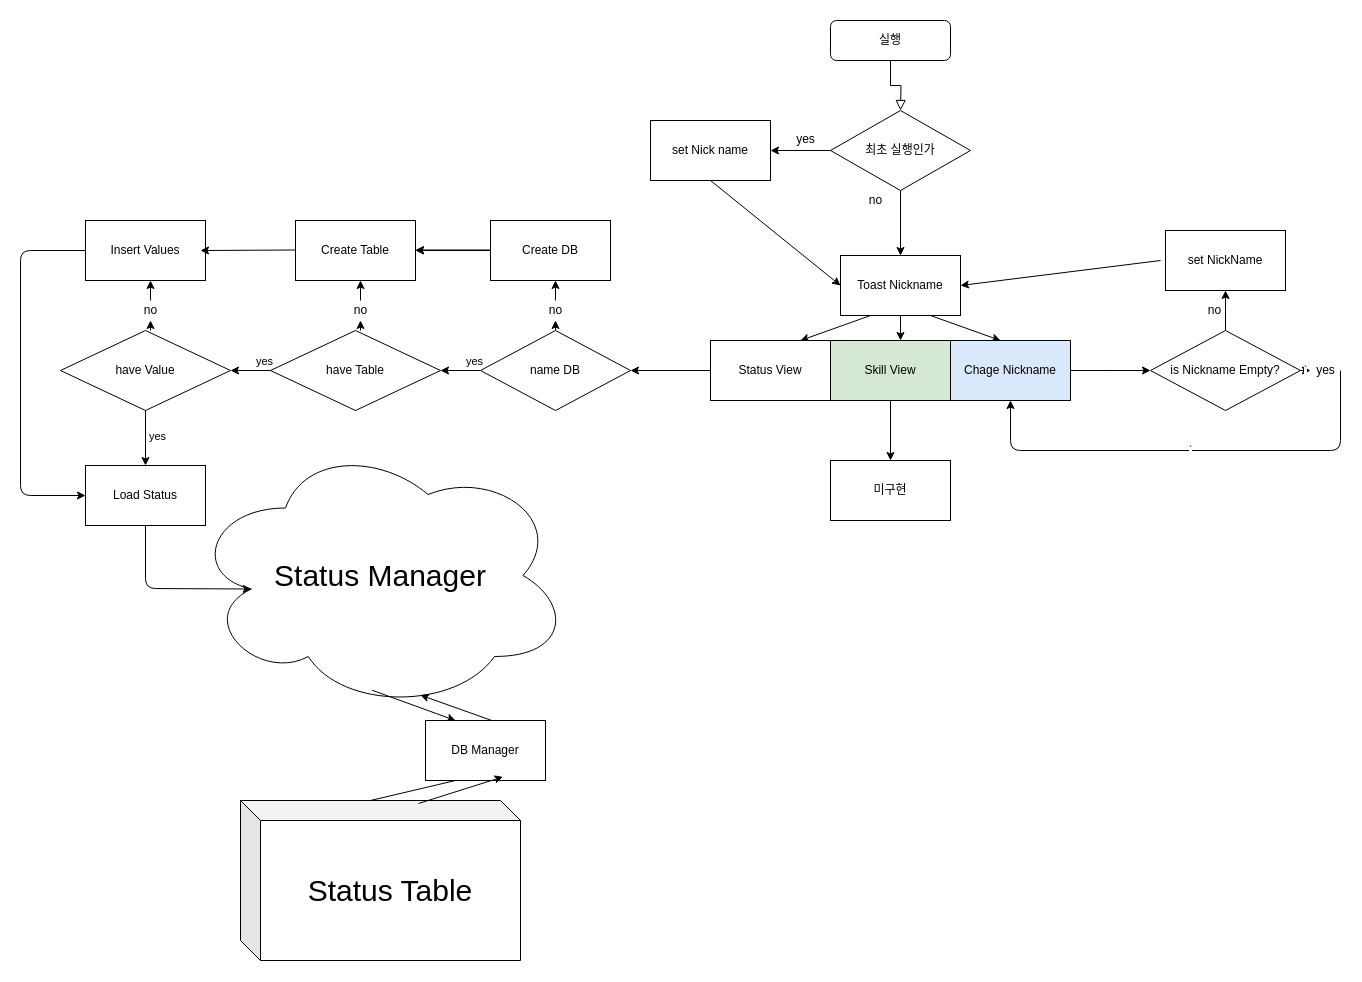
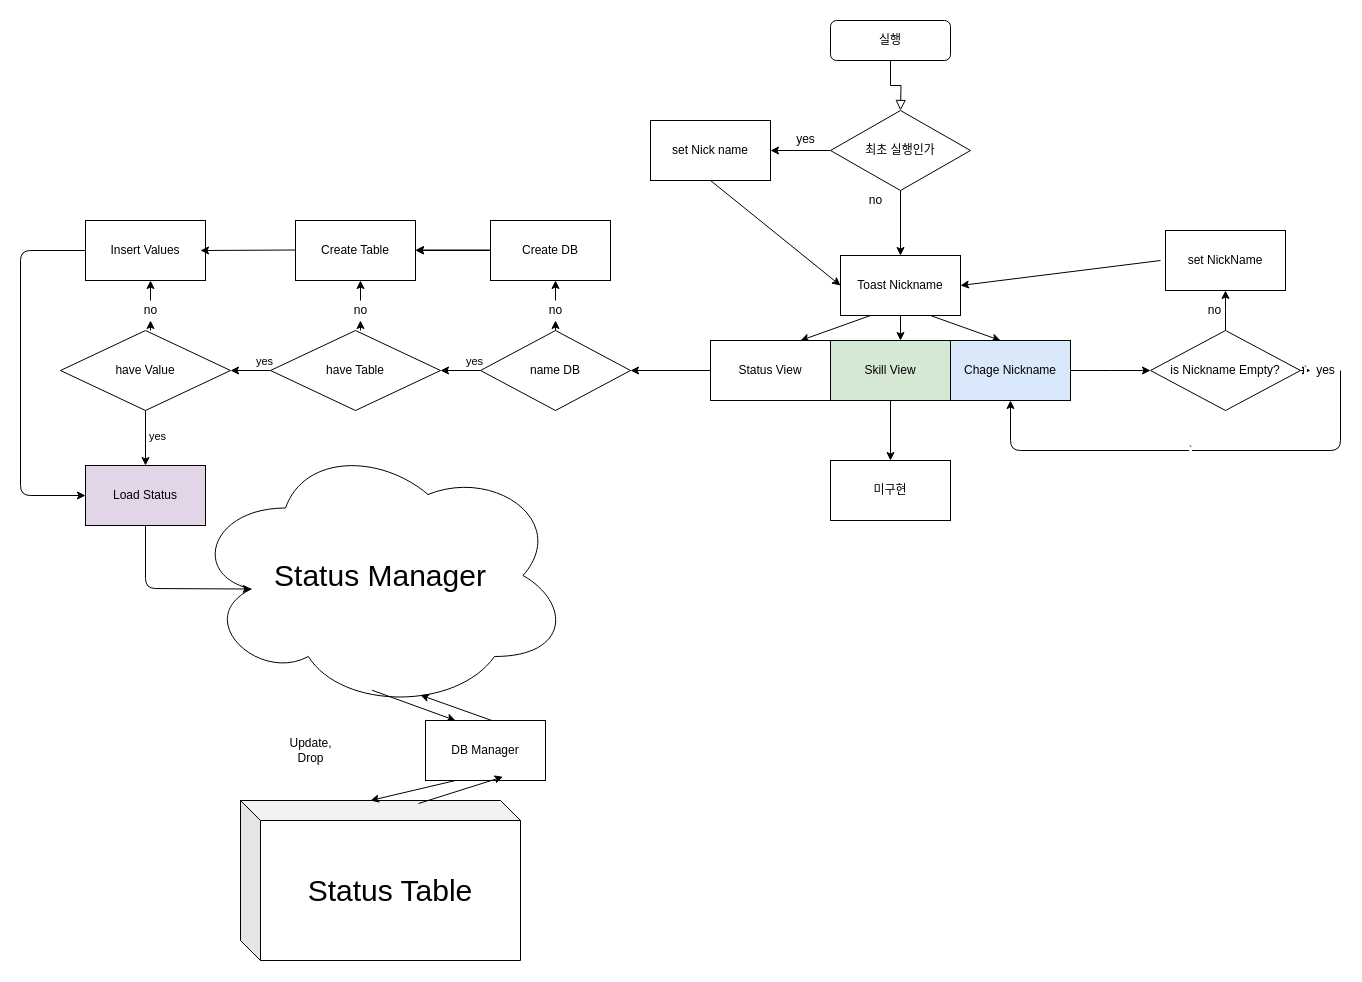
  <mxCell id="0" />
  <mxCell id="1" parent="0" />
  <mxCell id="2" value="" style="rounded=0;html=1;jettySize=auto;orthogonalLoop=1;fontSize=11;endArrow=block;endFill=0;endSize=8;strokeWidth=1;shadow=0;labelBackgroundColor=none;edgeStyle=orthogonalEdgeStyle;" parent="1" source="3" edge="1"><mxGeometry relative="1" as="geometry"><mxPoint x="900" y="110" as="targetPoint" /></mxGeometry></mxCell>
  <mxCell id="3" value="실행" style="rounded=1;whiteSpace=wrap;html=1;fontSize=12;glass=0;strokeWidth=1;shadow=0;" parent="1" vertex="1"><mxGeometry x="830" y="20" width="120" height="40" as="geometry" /></mxCell>
  <mxCell id="4" value="" style="edgeStyle=orthogonalEdgeStyle;rounded=0;orthogonalLoop=1;jettySize=auto;html=1;" edge="1" parent="1" source="6" target="7"><mxGeometry relative="1" as="geometry"><mxPoint x="1010" y="150" as="targetPoint" /></mxGeometry></mxCell>
  <mxCell id="5" style="edgeStyle=orthogonalEdgeStyle;rounded=0;orthogonalLoop=1;jettySize=auto;html=1;exitX=0;exitY=0.5;exitDx=0;exitDy=0;entryX=1;entryY=0.5;entryDx=0;entryDy=0;" edge="1" parent="1" source="6" target="8"><mxGeometry relative="1" as="geometry"><mxPoint x="900" y="240" as="targetPoint" /></mxGeometry></mxCell>
  <mxCell id="6" value="최초 실행인가" style="rhombus;whiteSpace=wrap;html=1;" vertex="1" parent="1"><mxGeometry x="830" y="110" width="140" height="80" as="geometry" /></mxCell>
  <mxCell id="7" value="Toast Nickname" style="rounded=0;whiteSpace=wrap;html=1;" vertex="1" parent="1"><mxGeometry x="840" y="255" width="120" height="60" as="geometry" /></mxCell>
  <mxCell id="8" value="set Nick name" style="rounded=0;whiteSpace=wrap;html=1;" vertex="1" parent="1"><mxGeometry x="650" y="120" width="120" height="60" as="geometry" /></mxCell>
  <mxCell id="9" value="yes" style="text;html=1;align=center;verticalAlign=middle;resizable=0;points=[];autosize=1;" vertex="1" parent="1"><mxGeometry x="790" y="129" width="30" height="20" as="geometry" /></mxCell>
  <mxCell id="10" value="no" style="text;html=1;align=center;verticalAlign=middle;resizable=0;points=[];autosize=1;" vertex="1" parent="1"><mxGeometry x="860" y="190" width="30" height="20" as="geometry" /></mxCell>
  <mxCell id="11" value="" style="endArrow=classic;html=1;exitX=0.5;exitY=1;exitDx=0;exitDy=0;entryX=0;entryY=0.5;entryDx=0;entryDy=0;" edge="1" parent="1" source="8" target="7"><mxGeometry width="50" height="50" relative="1" as="geometry"><mxPoint x="800" y="450" as="sourcePoint" /><mxPoint x="850" y="400" as="targetPoint" /></mxGeometry></mxCell>
  <mxCell id="12" value="" style="endArrow=classic;html=1;exitX=0.25;exitY=1;exitDx=0;exitDy=0;" edge="1" parent="1" source="7"><mxGeometry width="50" height="50" relative="1" as="geometry"><mxPoint x="880" y="340" as="sourcePoint" /><mxPoint x="800" y="340" as="targetPoint" /></mxGeometry></mxCell>
  <mxCell id="13" value="" style="endArrow=classic;html=1;exitX=0.5;exitY=1;exitDx=0;exitDy=0;" edge="1" parent="1" source="7"><mxGeometry width="50" height="50" relative="1" as="geometry"><mxPoint x="900" y="360" as="sourcePoint" /><mxPoint x="900" y="340" as="targetPoint" /></mxGeometry></mxCell>
  <mxCell id="14" value="" style="endArrow=classic;html=1;exitX=0.75;exitY=1;exitDx=0;exitDy=0;" edge="1" parent="1" source="7"><mxGeometry width="50" height="50" relative="1" as="geometry"><mxPoint x="950" y="370" as="sourcePoint" /><mxPoint x="1000" y="340" as="targetPoint" /></mxGeometry></mxCell>
  <mxCell id="15" value="" style="edgeStyle=orthogonalEdgeStyle;rounded=0;orthogonalLoop=1;jettySize=auto;html=1;" edge="1" parent="1" source="16"><mxGeometry relative="1" as="geometry"><mxPoint x="630" y="370" as="targetPoint" /></mxGeometry></mxCell>
  <mxCell id="16" value="Status View" style="rounded=0;whiteSpace=wrap;html=1;" vertex="1" parent="1"><mxGeometry x="710" y="340" width="120" height="60" as="geometry" /></mxCell>
  <mxCell id="17" value="Skill View" style="rounded=0;whiteSpace=wrap;html=1;fillColor=#d5e8d4;" vertex="1" parent="1"><mxGeometry x="830" y="340" width="120" height="60" as="geometry" /></mxCell>
  <mxCell id="18" value="Chage Nickname" style="rounded=0;whiteSpace=wrap;html=1;fillColor=#dae8fc;" vertex="1" parent="1"><mxGeometry x="950" y="340" width="120" height="60" as="geometry" /></mxCell>
  <mxCell id="19" value="name DB" style="rhombus;whiteSpace=wrap;html=1;" vertex="1" parent="1"><mxGeometry x="480" y="330" width="150" height="80" as="geometry" /></mxCell>
  <mxCell id="20" value="" style="endArrow=classic;html=1;exitX=0.5;exitY=1;exitDx=0;exitDy=0;" edge="1" parent="1" source="17"><mxGeometry width="50" height="50" relative="1" as="geometry"><mxPoint x="880" y="500" as="sourcePoint" /><mxPoint x="890" y="460" as="targetPoint" /></mxGeometry></mxCell>
  <mxCell id="21" value="미구현" style="rounded=0;whiteSpace=wrap;html=1;" vertex="1" parent="1"><mxGeometry x="830" y="460" width="120" height="60" as="geometry" /></mxCell>
  <mxCell id="22" value="" style="edgeStyle=orthogonalEdgeStyle;rounded=0;orthogonalLoop=1;jettySize=auto;html=1;exitX=1;exitY=0.5;exitDx=0;exitDy=0;" edge="1" parent="1" source="18"><mxGeometry relative="1" as="geometry"><mxPoint x="1150" y="369.5" as="sourcePoint" /><mxPoint x="1150" y="370" as="targetPoint" /></mxGeometry></mxCell>
  <mxCell id="23" value="is Nickname Empty?" style="rhombus;whiteSpace=wrap;html=1;" vertex="1" parent="1"><mxGeometry x="1150" y="330" width="150" height="80" as="geometry" /></mxCell>
  <mxCell id="24" value="" style="endArrow=classic;html=1;exitX=0;exitY=0.5;exitDx=0;exitDy=0;entryX=1;entryY=0.5;entryDx=0;entryDy=0;" edge="1" parent="1" source="19" target="30"><mxGeometry width="50" height="50" relative="1" as="geometry"><mxPoint x="530" y="500" as="sourcePoint" /><mxPoint x="555" y="450" as="targetPoint" /></mxGeometry></mxCell>
  <mxCell id="25" value="yes" style="edgeLabel;html=1;align=center;verticalAlign=middle;resizable=0;points=[];" vertex="1" connectable="0" parent="24"><mxGeometry x="-0.15" y="-10" relative="1" as="geometry"><mxPoint x="10" as="offset" /></mxGeometry></mxCell>
  <mxCell id="26" value="" style="endArrow=classic;html=1;exitX=0.5;exitY=0;exitDx=0;exitDy=0;" edge="1" parent="1" source="27"><mxGeometry width="50" height="50" relative="1" as="geometry"><mxPoint x="530" y="330" as="sourcePoint" /><mxPoint x="555" y="280" as="targetPoint" /></mxGeometry></mxCell>
  <mxCell id="27" value="no" style="text;html=1;align=center;verticalAlign=middle;resizable=0;points=[];autosize=1;" vertex="1" parent="1"><mxGeometry x="540" y="300" width="30" height="20" as="geometry" /></mxCell>
  <mxCell id="28" value="" style="endArrow=classic;html=1;exitX=0.5;exitY=0;exitDx=0;exitDy=0;" edge="1" parent="1" source="19" target="27"><mxGeometry width="50" height="50" relative="1" as="geometry"><mxPoint x="555" y="330" as="sourcePoint" /><mxPoint x="555" y="280" as="targetPoint" /></mxGeometry></mxCell>
  <mxCell id="29" value="Create DB" style="rounded=0;whiteSpace=wrap;html=1;" vertex="1" parent="1"><mxGeometry x="490" y="220" width="120" height="60" as="geometry" /></mxCell>
  <mxCell id="30" value="have Table" style="rhombus;whiteSpace=wrap;html=1;" vertex="1" parent="1"><mxGeometry x="270" y="330" width="170" height="80" as="geometry" /></mxCell>
  <mxCell id="31" value="" style="endArrow=classic;html=1;exitX=0.5;exitY=0;exitDx=0;exitDy=0;" edge="1" parent="1" source="32"><mxGeometry width="50" height="50" relative="1" as="geometry"><mxPoint x="335" y="330" as="sourcePoint" /><mxPoint x="360" y="280" as="targetPoint" /></mxGeometry></mxCell>
  <mxCell id="32" value="no" style="text;html=1;align=center;verticalAlign=middle;resizable=0;points=[];autosize=1;" vertex="1" parent="1"><mxGeometry x="345" y="300" width="30" height="20" as="geometry" /></mxCell>
  <mxCell id="33" value="" style="endArrow=classic;html=1;exitX=0.5;exitY=0;exitDx=0;exitDy=0;" edge="1" parent="1" target="32"><mxGeometry width="50" height="50" relative="1" as="geometry"><mxPoint x="360" y="330" as="sourcePoint" /><mxPoint x="360" y="280" as="targetPoint" /></mxGeometry></mxCell>
  <mxCell id="34" value="Create Table" style="rounded=0;whiteSpace=wrap;html=1;" vertex="1" parent="1"><mxGeometry x="295" y="220" width="120" height="60" as="geometry" /></mxCell>
  <mxCell id="35" value="" style="endArrow=classic;html=1;exitX=0;exitY=0.5;exitDx=0;exitDy=0;entryX=1;entryY=0.5;entryDx=0;entryDy=0;" edge="1" parent="1" target="37"><mxGeometry width="50" height="50" relative="1" as="geometry"><mxPoint x="270" y="370" as="sourcePoint" /><mxPoint x="345" y="450" as="targetPoint" /></mxGeometry></mxCell>
  <mxCell id="36" value="yes" style="edgeLabel;html=1;align=center;verticalAlign=middle;resizable=0;points=[];" vertex="1" connectable="0" parent="35"><mxGeometry x="-0.15" y="-10" relative="1" as="geometry"><mxPoint x="10" as="offset" /></mxGeometry></mxCell>
  <mxCell id="37" value="have Value" style="rhombus;whiteSpace=wrap;html=1;" vertex="1" parent="1"><mxGeometry x="60" y="330" width="170" height="80" as="geometry" /></mxCell>
  <mxCell id="38" value="" style="endArrow=classic;html=1;exitX=0.5;exitY=0;exitDx=0;exitDy=0;" edge="1" parent="1" source="39"><mxGeometry width="50" height="50" relative="1" as="geometry"><mxPoint x="125" y="330" as="sourcePoint" /><mxPoint x="150" y="280" as="targetPoint" /></mxGeometry></mxCell>
  <mxCell id="39" value="no" style="text;html=1;align=center;verticalAlign=middle;resizable=0;points=[];autosize=1;" vertex="1" parent="1"><mxGeometry x="135" y="300" width="30" height="20" as="geometry" /></mxCell>
  <mxCell id="40" value="" style="endArrow=classic;html=1;exitX=0.5;exitY=0;exitDx=0;exitDy=0;" edge="1" parent="1" target="39"><mxGeometry width="50" height="50" relative="1" as="geometry"><mxPoint x="150" y="330" as="sourcePoint" /><mxPoint x="150" y="280" as="targetPoint" /></mxGeometry></mxCell>
  <mxCell id="41" value="Insert Values" style="rounded=0;whiteSpace=wrap;html=1;" vertex="1" parent="1"><mxGeometry x="85" y="220" width="120" height="60" as="geometry" /></mxCell>
  <mxCell id="42" value="" style="endArrow=classic;html=1;exitX=0;exitY=0.5;exitDx=0;exitDy=0;entryX=1;entryY=0.5;entryDx=0;entryDy=0;" edge="1" parent="1" source="29" target="34"><mxGeometry width="50" height="50" relative="1" as="geometry"><mxPoint x="430" y="270" as="sourcePoint" /><mxPoint x="480" y="220" as="targetPoint" /></mxGeometry></mxCell>
  <mxCell id="43" value="" style="endArrow=classic;html=1;exitX=0;exitY=0.5;exitDx=0;exitDy=0;entryX=1;entryY=0.5;entryDx=0;entryDy=0;" edge="1" parent="1"><mxGeometry width="50" height="50" relative="1" as="geometry"><mxPoint x="490" y="249.5" as="sourcePoint" /><mxPoint x="415" y="249.5" as="targetPoint" /></mxGeometry></mxCell>
  <mxCell id="44" value="" style="endArrow=classic;html=1;exitX=0;exitY=0.5;exitDx=0;exitDy=0;" edge="1" parent="1"><mxGeometry width="50" height="50" relative="1" as="geometry"><mxPoint x="295" y="249.5" as="sourcePoint" /><mxPoint x="200" y="250" as="targetPoint" /></mxGeometry></mxCell>
  <mxCell id="45" value="" style="edgeStyle=orthogonalEdgeStyle;rounded=0;orthogonalLoop=1;jettySize=auto;html=1;exitX=0.5;exitY=0;exitDx=0;exitDy=0;" edge="1" parent="1" source="23"><mxGeometry relative="1" as="geometry"><mxPoint x="1310" y="380" as="sourcePoint" /><mxPoint x="1225" y="290" as="targetPoint" /></mxGeometry></mxCell>
  <mxCell id="46" value="no" style="text;html=1;align=center;verticalAlign=middle;resizable=0;points=[];autosize=1;" vertex="1" parent="1"><mxGeometry x="1199" y="300" width="30" height="20" as="geometry" /></mxCell>
  <mxCell id="47" value="`" style="endArrow=classic;html=1;exitX=1;exitY=0.5;exitDx=0;exitDy=0;entryX=0.5;entryY=1;entryDx=0;entryDy=0;" edge="1" parent="1" source="48" target="18"><mxGeometry width="50" height="50" relative="1" as="geometry"><mxPoint x="1140" y="360" as="sourcePoint" /><mxPoint x="1360" y="370" as="targetPoint" /><Array as="points"><mxPoint x="1340" y="450" /><mxPoint x="1010" y="450" /></Array></mxGeometry></mxCell>
  <mxCell id="48" value="yes" style="text;html=1;align=center;verticalAlign=middle;resizable=0;points=[];autosize=1;" vertex="1" parent="1"><mxGeometry x="1310" y="360" width="30" height="20" as="geometry" /></mxCell>
  <mxCell id="49" value="`" style="endArrow=classic;html=1;exitX=1;exitY=0.5;exitDx=0;exitDy=0;" edge="1" parent="1" source="23" target="48"><mxGeometry width="50" height="50" relative="1" as="geometry"><mxPoint x="1300" y="370" as="sourcePoint" /><mxPoint x="1360" y="370" as="targetPoint" /></mxGeometry></mxCell>
  <mxCell id="50" value="set NickName" style="rounded=0;whiteSpace=wrap;html=1;" vertex="1" parent="1"><mxGeometry x="1165" y="230" width="120" height="60" as="geometry" /></mxCell>
  <mxCell id="51" value="" style="endArrow=classic;html=1;entryX=1;entryY=0.5;entryDx=0;entryDy=0;" edge="1" parent="1" target="7"><mxGeometry width="50" height="50" relative="1" as="geometry"><mxPoint x="1160" y="260" as="sourcePoint" /><mxPoint x="1190" y="310" as="targetPoint" /></mxGeometry></mxCell>
- <mxCell id="52" value="Load Status" style="rounded=0;whiteSpace=wrap;html=1;" vertex="1" parent="1"><mxGeometry x="85" y="465" width="120" height="60" as="geometry" /></mxCell>
+ <mxCell id="52" value="Load Status" style="rounded=0;whiteSpace=wrap;html=1;fillColor=#e1d5e7;" vertex="1" parent="1"><mxGeometry x="85" y="465" width="120" height="60" as="geometry" /></mxCell>
  <mxCell id="53" value="" style="endArrow=classic;html=1;exitX=0.5;exitY=1;exitDx=0;exitDy=0;entryX=0.5;entryY=0;entryDx=0;entryDy=0;" edge="1" parent="1" source="37" target="52"><mxGeometry width="50" height="50" relative="1" as="geometry"><mxPoint x="330" y="360" as="sourcePoint" /><mxPoint x="380" y="310" as="targetPoint" /></mxGeometry></mxCell>
  <mxCell id="54" value="yes" style="edgeLabel;html=1;align=center;verticalAlign=middle;resizable=0;points=[];" vertex="1" connectable="0" parent="53"><mxGeometry x="-0.106" y="11" relative="1" as="geometry"><mxPoint as="offset" /></mxGeometry></mxCell>
  <mxCell id="55" value="" style="endArrow=classic;html=1;exitX=0;exitY=0.5;exitDx=0;exitDy=0;entryX=0;entryY=0.5;entryDx=0;entryDy=0;" edge="1" parent="1" source="41" target="52"><mxGeometry width="50" height="50" relative="1" as="geometry"><mxPoint x="-50" y="400" as="sourcePoint" /><mxPoint x="0" y="350" as="targetPoint" /><Array as="points"><mxPoint x="20" y="250" /><mxPoint x="20" y="495" /></Array></mxGeometry></mxCell>
  <mxCell id="56" value="&lt;font style=&quot;font-size: 30px&quot;&gt;Status Manager&lt;/font&gt;" style="ellipse;shape=cloud;whiteSpace=wrap;html=1;" vertex="1" parent="1"><mxGeometry x="190" y="440" width="380" height="270" as="geometry" /></mxCell>
  <mxCell id="57" value="" style="endArrow=classic;html=1;exitX=0.5;exitY=1;exitDx=0;exitDy=0;entryX=0.16;entryY=0.55;entryDx=0;entryDy=0;entryPerimeter=0;" edge="1" parent="1" source="52" target="56"><mxGeometry width="50" height="50" relative="1" as="geometry"><mxPoint x="130" y="630" as="sourcePoint" /><mxPoint x="180" y="580" as="targetPoint" /><Array as="points"><mxPoint x="145" y="588" /></Array></mxGeometry></mxCell>
  <mxCell id="58" value="&lt;font style=&quot;font-size: 30px&quot;&gt;Status Table&lt;/font&gt;" style="shape=cube;whiteSpace=wrap;html=1;boundedLbl=1;backgroundOutline=1;darkOpacity=0.05;darkOpacity2=0.1;" vertex="1" parent="1"><mxGeometry x="240" y="800" width="280" height="160" as="geometry" /></mxCell>
  <mxCell id="59" value="" style="endArrow=classic;html=1;exitX=0.478;exitY=0.925;exitDx=0;exitDy=0;exitPerimeter=0;entryX=0.25;entryY=0;entryDx=0;entryDy=0;" edge="1" parent="1" source="56" target="63"><mxGeometry width="50" height="50" relative="1" as="geometry"><mxPoint x="370" y="780" as="sourcePoint" /><mxPoint x="420" y="730" as="targetPoint" /></mxGeometry></mxCell>
  <mxCell id="60" value="" style="endArrow=classic;html=1;exitX=0.647;exitY=0.067;exitDx=0;exitDy=0;exitPerimeter=0;entryX=0.605;entryY=0.943;entryDx=0;entryDy=0;entryPerimeter=0;" edge="1" parent="1" source="63" target="56"><mxGeometry width="50" height="50" relative="1" as="geometry"><mxPoint x="414.16" y="802.88" as="sourcePoint" /><mxPoint x="414.48" y="693.53" as="targetPoint" /></mxGeometry></mxCell>
  <mxCell id="61" value="Select&lt;br&gt;" style="edgeLabel;html=1;align=center;verticalAlign=middle;resizable=0;points=[];" vertex="1" connectable="0" parent="60"><mxGeometry x="-0.009" y="-13" relative="1" as="geometry"><mxPoint x="48.32" y="39.06" as="offset" /></mxGeometry></mxCell>
+ <mxCell id="62" value="Update,&lt;br&gt;Drop" style="text;html=1;align=center;verticalAlign=middle;resizable=0;points=[];autosize=1;" vertex="1" parent="1"><mxGeometry x="280" y="735" width="60" height="30" as="geometry" /></mxCell>
  <mxCell id="63" value="DB Manager" style="rounded=0;whiteSpace=wrap;html=1;" vertex="1" parent="1"><mxGeometry x="425" y="720" width="120" height="60" as="geometry" /></mxCell>
  <mxCell id="64" value="" style="endArrow=classic;html=1;entryX=0.646;entryY=0.939;entryDx=0;entryDy=0;entryPerimeter=0;" edge="1" parent="1" target="63"><mxGeometry width="50" height="50" relative="1" as="geometry"><mxPoint x="418" y="803" as="sourcePoint" /><mxPoint x="414.48" y="693.53" as="targetPoint" /></mxGeometry></mxCell>
- <mxCell id="65" value="" style="endArrow=none;html=1;entryX=0;entryY=0;entryDx=130;entryDy=0;entryPerimeter=0;exitX=0.25;exitY=1;exitDx=0;exitDy=0;" edge="1" parent="1" source="63" target="58"><mxGeometry width="50" height="50" relative="1" as="geometry"><mxPoint x="330" y="940" as="sourcePoint" /><mxPoint x="380" y="890" as="targetPoint" /></mxGeometry></mxCell>
+ <mxCell id="65" value="" style="endArrow=classic;html=1;entryX=0;entryY=0;entryDx=130;entryDy=0;entryPerimeter=0;exitX=0.25;exitY=1;exitDx=0;exitDy=0;" edge="1" parent="1" source="63" target="58"><mxGeometry width="50" height="50" relative="1" as="geometry"><mxPoint x="330" y="940" as="sourcePoint" /><mxPoint x="380" y="890" as="targetPoint" /></mxGeometry></mxCell>
